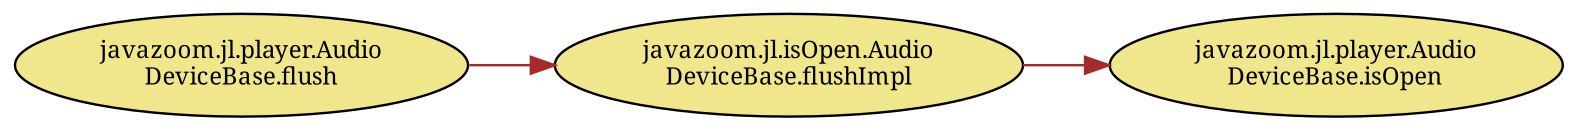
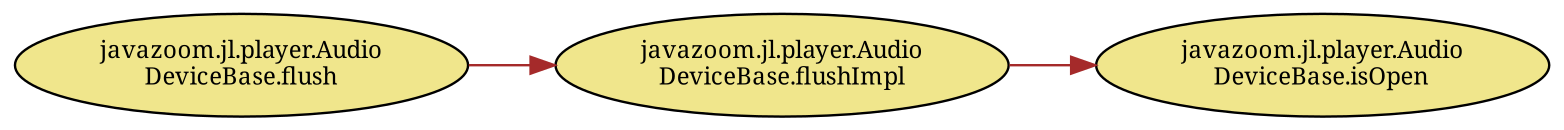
  digraph {
    fontname="Noto Serif"
    rankdir=LR
    node [color=black fillcolor=khaki fontname="Noto Serif" fontsize=10 shape=ellipse style=filled]
    edge [color=brown fontname="Noto Serif" fontsize=10 labelfontname=Helvetica labelfontsize=10 style=solid]
    n1 [fontcolor=black height=0.2 label="javazoom.jl.player.Audio\lDeviceBase.flush" width=0.4]
-   n2 [height=0.2 label="javazoom.jl.isOpen.Audio\lDeviceBase.flushImpl" width=0.4]
+   n2 [height=0.2 label="javazoom.jl.player.Audio\lDeviceBase.flushImpl" width=0.4]
    n3 [height=0.2 label="javazoom.jl.player.Audio\lDeviceBase.isOpen" width=0.4]
    n1 -> n2
    n2 -> n3
  }
